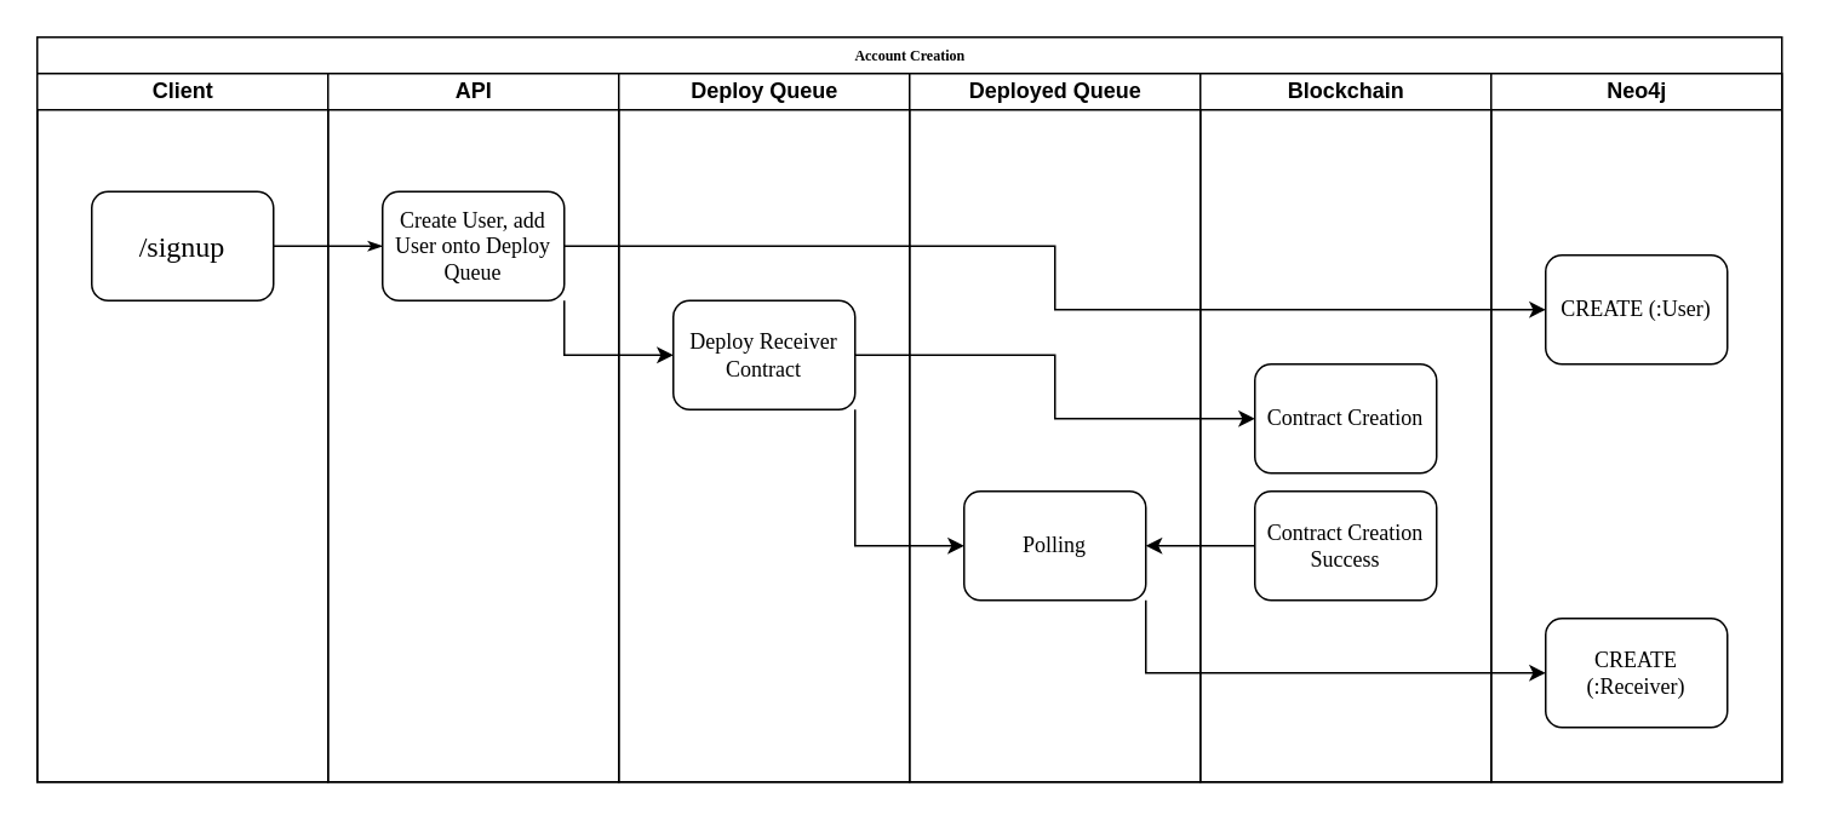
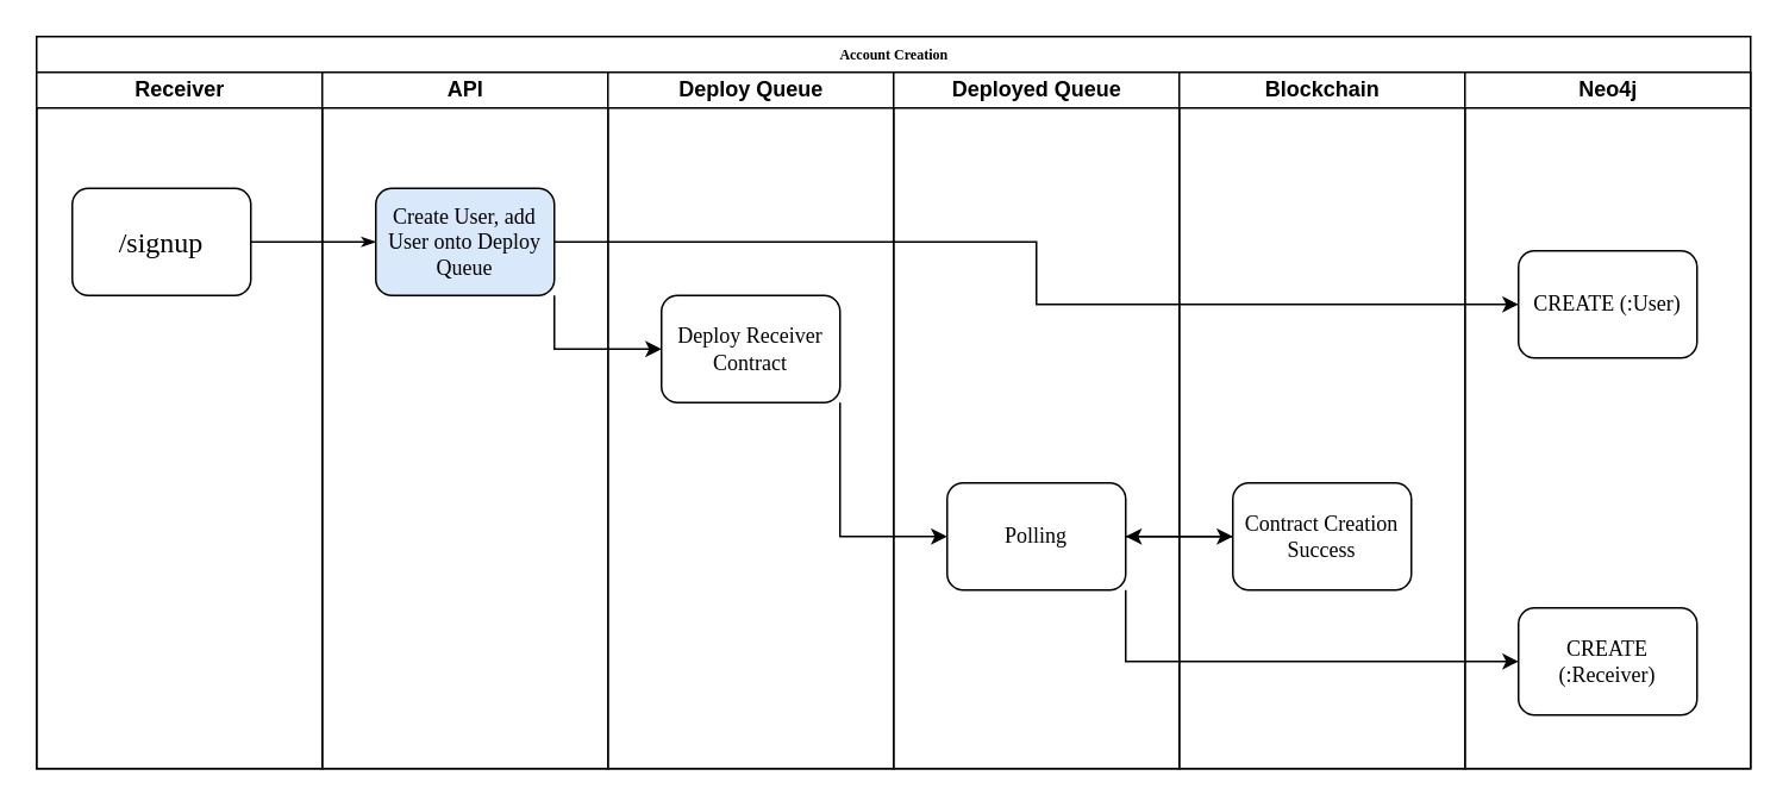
  <mxCell id="0" />
  <mxCell id="1" parent="0" />
  <mxCell id="2" value="Account Creation" style="swimlane;html=1;childLayout=stackLayout;startSize=20;rounded=0;shadow=0;labelBackgroundColor=none;strokeWidth=1;fontFamily=Verdana;fontSize=8;align=center;" parent="1" vertex="1"><mxGeometry x="20" y="20" width="960" height="410" as="geometry" /></mxCell>
- <mxCell id="3" value="Client" style="swimlane;html=1;startSize=20;" parent="2" vertex="1"><mxGeometry y="20" width="160" height="390" as="geometry" /></mxCell>
- <mxCell id="4" value="&lt;span style=&quot;font-size: 16px&quot;&gt;/signup&lt;/span&gt;" style="rounded=1;whiteSpace=wrap;html=1;shadow=0;labelBackgroundColor=none;strokeWidth=1;fontFamily=Verdana;fontSize=8;align=center;" parent="3" vertex="1"><mxGeometry x="30" y="65" width="100" height="60" as="geometry" /></mxCell>
+ <mxCell id="3" value="Receiver" style="swimlane;html=1;startSize=20;" parent="2" vertex="1"><mxGeometry y="20" width="160" height="390" as="geometry" /></mxCell>
+ <mxCell id="4" value="&lt;span style=&quot;font-size: 16px&quot;&gt;/signup&lt;/span&gt;" style="rounded=1;whiteSpace=wrap;html=1;shadow=0;labelBackgroundColor=none;strokeWidth=1;fontFamily=Verdana;fontSize=8;align=center;" parent="3" vertex="1"><mxGeometry x="20" y="65" width="100" height="60" as="geometry" /></mxCell>
  <mxCell id="5" style="edgeStyle=orthogonalEdgeStyle;rounded=1;html=1;labelBackgroundColor=none;startArrow=none;startFill=0;startSize=5;endArrow=classicThin;endFill=1;endSize=5;jettySize=auto;orthogonalLoop=1;strokeWidth=1;fontFamily=Verdana;fontSize=8" parent="2" source="4" target="7" edge="1"><mxGeometry relative="1" as="geometry" /></mxCell>
  <mxCell id="6" value="API" style="swimlane;html=1;startSize=20;" parent="2" vertex="1"><mxGeometry x="160" y="20" width="160" height="390" as="geometry" /></mxCell>
- <mxCell id="7" value="Create User, add User onto Deploy Queue" style="rounded=1;whiteSpace=wrap;html=1;shadow=0;labelBackgroundColor=none;strokeWidth=1;fontFamily=Verdana;fontSize=12;align=center;" parent="6" vertex="1"><mxGeometry x="30" y="65" width="100" height="60" as="geometry" /></mxCell>
+ <mxCell id="7" value="Create User, add User onto Deploy Queue" style="rounded=1;whiteSpace=wrap;html=1;shadow=0;labelBackgroundColor=none;strokeWidth=1;fontFamily=Verdana;fontSize=12;align=center;fillColor=#dae8fc;" parent="6" vertex="1"><mxGeometry x="30" y="65" width="100" height="60" as="geometry" /></mxCell>
  <mxCell id="8" value="Deploy Queue" style="swimlane;html=1;startSize=20;" parent="2" vertex="1"><mxGeometry x="320" y="20" width="160" height="390" as="geometry" /></mxCell>
  <mxCell id="9" value="Deploy Receiver Contract" style="rounded=1;whiteSpace=wrap;html=1;shadow=0;labelBackgroundColor=none;strokeWidth=1;fontFamily=Verdana;fontSize=12;align=center;" vertex="1" parent="8"><mxGeometry x="30" y="125" width="100" height="60" as="geometry" /></mxCell>
  <mxCell id="10" value="Deployed Queue" style="swimlane;html=1;startSize=20;" parent="2" vertex="1"><mxGeometry x="480" y="20" width="160" height="390" as="geometry" /></mxCell>
  <mxCell id="11" value="Polling" style="rounded=1;whiteSpace=wrap;html=1;shadow=0;labelBackgroundColor=none;strokeWidth=1;fontFamily=Verdana;fontSize=12;align=center;" vertex="1" parent="10"><mxGeometry x="30" y="230" width="100" height="60" as="geometry" /></mxCell>
  <mxCell id="12" value="Blockchain" style="swimlane;html=1;startSize=20;" parent="2" vertex="1"><mxGeometry x="640" y="20" width="160" height="390" as="geometry" /></mxCell>
- <mxCell id="13" value="&lt;font style=&quot;font-size: 12px&quot;&gt;Contract Creation&lt;/font&gt;" style="rounded=1;whiteSpace=wrap;html=1;shadow=0;labelBackgroundColor=none;strokeWidth=1;fontFamily=Verdana;fontSize=8;align=center;" vertex="1" parent="12"><mxGeometry x="30" y="160" width="100" height="60" as="geometry" /></mxCell>
  <mxCell id="14" value="&lt;font style=&quot;font-size: 12px&quot;&gt;Contract Creation Success&lt;/font&gt;" style="rounded=1;whiteSpace=wrap;html=1;shadow=0;labelBackgroundColor=none;strokeWidth=1;fontFamily=Verdana;fontSize=8;align=center;" vertex="1" parent="12"><mxGeometry x="30" y="230" width="100" height="60" as="geometry" /></mxCell>
  <mxCell id="15" value="Neo4j" style="swimlane;html=1;startSize=20;" vertex="1" parent="2"><mxGeometry x="800" y="20" width="160" height="390" as="geometry" /></mxCell>
  <mxCell id="16" value="CREATE (:User)" style="rounded=1;whiteSpace=wrap;html=1;shadow=0;labelBackgroundColor=none;strokeWidth=1;fontFamily=Verdana;fontSize=12;align=center;" vertex="1" parent="15"><mxGeometry x="30" y="100" width="100" height="60" as="geometry" /></mxCell>
  <mxCell id="17" value="CREATE (:Receiver)" style="rounded=1;whiteSpace=wrap;html=1;shadow=0;labelBackgroundColor=none;strokeWidth=1;fontFamily=Verdana;fontSize=12;align=center;" vertex="1" parent="15"><mxGeometry x="30" y="300" width="100" height="60" as="geometry" /></mxCell>
  <mxCell id="18" style="edgeStyle=orthogonalEdgeStyle;rounded=0;orthogonalLoop=1;jettySize=auto;html=1;exitX=1;exitY=0.5;exitDx=0;exitDy=0;fontSize=16;entryX=0;entryY=0.5;entryDx=0;entryDy=0;" edge="1" parent="2" source="7" target="16"><mxGeometry relative="1" as="geometry"><mxPoint x="820" y="115" as="targetPoint" /></mxGeometry></mxCell>
- <mxCell id="19" style="edgeStyle=orthogonalEdgeStyle;rounded=0;orthogonalLoop=1;jettySize=auto;html=1;exitX=1;exitY=0.5;exitDx=0;exitDy=0;entryX=0;entryY=0.5;entryDx=0;entryDy=0;fontSize=12;" edge="1" parent="2" source="9" target="13"><mxGeometry relative="1" as="geometry" /></mxCell>
+ <mxCell id="20" style="edgeStyle=orthogonalEdgeStyle;rounded=0;orthogonalLoop=1;jettySize=auto;html=1;exitX=1;exitY=0.5;exitDx=0;exitDy=0;fontSize=12;" edge="1" parent="2" source="11" target="14"><mxGeometry relative="1" as="geometry"><Array as="points"><mxPoint x="610" y="280" /><mxPoint x="610" y="280" /></Array></mxGeometry></mxCell>
  <mxCell id="21" style="edgeStyle=orthogonalEdgeStyle;rounded=0;orthogonalLoop=1;jettySize=auto;html=1;exitX=1;exitY=1;exitDx=0;exitDy=0;entryX=0;entryY=0.5;entryDx=0;entryDy=0;fontSize=12;" edge="1" parent="2" source="11" target="17"><mxGeometry relative="1" as="geometry" /></mxCell>
  <mxCell id="22" style="edgeStyle=orthogonalEdgeStyle;rounded=0;orthogonalLoop=1;jettySize=auto;html=1;exitX=1;exitY=1;exitDx=0;exitDy=0;entryX=0;entryY=0.5;entryDx=0;entryDy=0;fontSize=12;" edge="1" parent="2" source="9" target="11"><mxGeometry relative="1" as="geometry" /></mxCell>
  <mxCell id="23" style="edgeStyle=orthogonalEdgeStyle;rounded=0;orthogonalLoop=1;jettySize=auto;html=1;exitX=1;exitY=1;exitDx=0;exitDy=0;fontSize=12;" edge="1" parent="2" source="7" target="9"><mxGeometry relative="1" as="geometry" /></mxCell>
  <mxCell id="24" style="edgeStyle=orthogonalEdgeStyle;rounded=0;orthogonalLoop=1;jettySize=auto;html=1;exitX=0;exitY=0.5;exitDx=0;exitDy=0;fontSize=12;" edge="1" parent="1" source="14"><mxGeometry relative="1" as="geometry"><mxPoint x="630" y="300" as="targetPoint" /></mxGeometry></mxCell>
